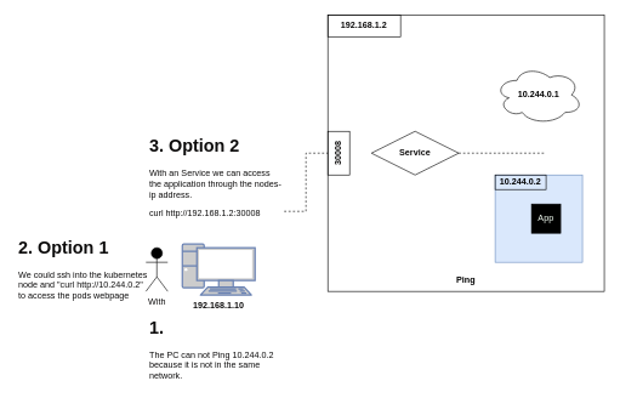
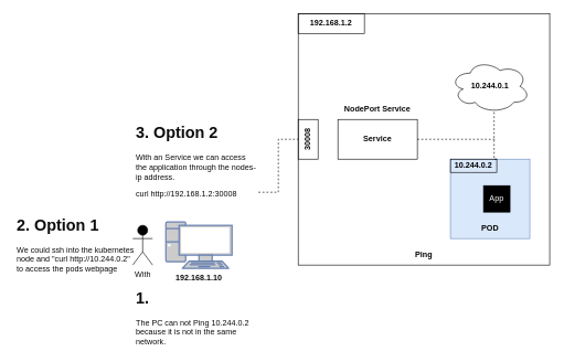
  <mxCell id="0" />
  <mxCell id="1" parent="0" />
  <mxCell id="2" value="" style="whiteSpace=wrap;html=1;aspect=fixed;" vertex="1" parent="1"><mxGeometry x="450" y="20" width="380" height="380" as="geometry" /></mxCell>
  <mxCell id="3" value="Ping" style="text;html=1;strokeColor=none;fillColor=none;align=center;verticalAlign=middle;whiteSpace=wrap;rounded=0;fontStyle=1" vertex="1" parent="1"><mxGeometry x="610" y="370" width="60" height="30" as="geometry" /></mxCell>
  <mxCell id="4" value="" style="group;fontStyle=1" vertex="1" connectable="0" parent="1"><mxGeometry x="680" y="240" width="120" height="120" as="geometry" /></mxCell>
  <mxCell id="5" value="" style="whiteSpace=wrap;html=1;aspect=fixed;fillColor=#dae8fc;strokeColor=#6c8ebf;" vertex="1" parent="4"><mxGeometry width="120" height="120" as="geometry" /></mxCell>
  <mxCell id="6" value="&lt;b&gt;10.244.0.2&lt;/b&gt;" style="text;html=1;strokeColor=default;fillColor=none;align=center;verticalAlign=middle;whiteSpace=wrap;rounded=0;" vertex="1" parent="4"><mxGeometry width="70" height="20" as="geometry" /></mxCell>
+ <mxCell id="7" value="&lt;b&gt;POD&lt;/b&gt;" style="text;html=1;strokeColor=none;fillColor=none;align=center;verticalAlign=middle;whiteSpace=wrap;rounded=0;" vertex="1" parent="4"><mxGeometry x="30" y="90" width="60" height="30" as="geometry" /></mxCell>
  <mxCell id="8" value="&lt;font color=&quot;#f5fff5&quot;&gt;App&lt;/font&gt;" style="whiteSpace=wrap;html=1;aspect=fixed;strokeColor=default;fillColor=#000000;" vertex="1" parent="4"><mxGeometry x="50" y="40" width="40" height="40" as="geometry" /></mxCell>
  <mxCell id="9" value="10.244.0.1" style="ellipse;shape=cloud;whiteSpace=wrap;html=1;fontStyle=1" vertex="1" parent="1"><mxGeometry x="680" y="90" width="120" height="80" as="geometry" /></mxCell>
  <mxCell id="10" value="192.168.1.2" style="text;html=1;strokeColor=default;fillColor=none;align=center;verticalAlign=middle;whiteSpace=wrap;rounded=0;fontColor=#0D0C0C;fontStyle=1" vertex="1" parent="1"><mxGeometry x="450" y="20" width="100" height="30" as="geometry" /></mxCell>
  <mxCell id="11" value="With" style="shape=umlActor;verticalLabelPosition=bottom;verticalAlign=top;html=1;outlineConnect=0;fontColor=#0D0C0C;strokeColor=default;fillColor=#000000;" vertex="1" parent="1"><mxGeometry x="200" y="340" width="30" height="60" as="geometry" /></mxCell>
  <mxCell id="12" value="192.168.1.10" style="text;html=1;strokeColor=none;fillColor=none;align=center;verticalAlign=middle;whiteSpace=wrap;rounded=0;fontColor=#0D0C0C;fontStyle=1" vertex="1" parent="1"><mxGeometry x="270" y="405" width="60" height="30" as="geometry" /></mxCell>
  <mxCell id="13" value="" style="fontColor=#0066CC;verticalAlign=top;verticalLabelPosition=bottom;labelPosition=center;align=center;html=1;outlineConnect=0;fillColor=#CCCCCC;strokeColor=#6881B3;gradientColor=none;gradientDirection=north;strokeWidth=2;shape=mxgraph.networks.pc;" vertex="1" parent="1"><mxGeometry x="250" y="335" width="100" height="70" as="geometry" /></mxCell>
+ <mxCell id="14" style="edgeStyle=orthogonalEdgeStyle;rounded=0;orthogonalLoop=1;jettySize=auto;html=1;exitX=1;exitY=0;exitDx=0;exitDy=0;entryX=0.55;entryY=0.95;entryDx=0;entryDy=0;entryPerimeter=0;fontColor=#0D0C0C;endArrow=none;endFill=0;dashed=1;" edge="1" parent="1" source="6" target="9"><mxGeometry relative="1" as="geometry"><Array as="points"><mxPoint x="746" y="240" /></Array></mxGeometry></mxCell>
  <mxCell id="15" value="&lt;h1&gt;1.&lt;/h1&gt;&lt;p&gt;The PC can not Ping 10.244.0.2 because it is not in the same network.&lt;/p&gt;" style="text;html=1;strokeColor=none;fillColor=none;spacing=5;spacingTop=-20;whiteSpace=wrap;overflow=hidden;rounded=0;fontColor=#0D0C0C;" vertex="1" parent="1"><mxGeometry x="200" y="430" width="190" height="95" as="geometry" /></mxCell>
  <mxCell id="16" value="&lt;h1&gt;2. Option 1&lt;/h1&gt;&lt;p&gt;We could ssh into the kubernetes node and &quot;curl http://10.244.0.2&quot; to access the pods webpage&lt;/p&gt;" style="text;html=1;strokeColor=none;fillColor=none;spacing=5;spacingTop=-20;whiteSpace=wrap;overflow=hidden;rounded=0;fontColor=#0D0C0C;" vertex="1" parent="1"><mxGeometry x="20" y="320" width="190" height="100" as="geometry" /></mxCell>
  <mxCell id="17" value="" style="edgeStyle=orthogonalEdgeStyle;rounded=0;orthogonalLoop=1;jettySize=auto;html=1;dashed=1;fontColor=#0D0C0C;endArrow=none;endFill=0;" edge="1" parent="1" source="18" target="21"><mxGeometry relative="1" as="geometry"><Array as="points"><mxPoint x="420" y="290" /><mxPoint x="420" y="210" /></Array></mxGeometry></mxCell>
  <mxCell id="18" value="&lt;h1&gt;3. Option 2&lt;/h1&gt;&lt;p&gt;With an Service we can access the application through the nodes-ip address.&amp;nbsp;&lt;/p&gt;&lt;p&gt;curl http://192.168.1.2:30008&lt;/p&gt;" style="text;html=1;strokeColor=none;fillColor=none;spacing=5;spacingTop=-20;whiteSpace=wrap;overflow=hidden;rounded=0;fontColor=#0D0C0C;" vertex="1" parent="1"><mxGeometry x="200" y="180" width="190" height="140" as="geometry" /></mxCell>
  <mxCell id="19" style="edgeStyle=orthogonalEdgeStyle;rounded=0;orthogonalLoop=1;jettySize=auto;html=1;dashed=1;fontColor=#0D0C0C;endArrow=none;endFill=0;" edge="1" parent="1" source="20"><mxGeometry relative="1" as="geometry"><mxPoint x="750" y="210" as="targetPoint" /></mxGeometry></mxCell>
- <mxCell id="20" value="&lt;b&gt;Service&lt;/b&gt;" style="rhombus;whiteSpace=wrap;html=1;fontColor=#0D0C0C;strokeColor=default;fillColor=none;" vertex="1" parent="1"><mxGeometry x="510" y="180" width="120" height="60" as="geometry" /></mxCell>
+ <mxCell id="20" value="&lt;b&gt;Service&lt;/b&gt;" style="rounded=0;whiteSpace=wrap;html=1;fontColor=#0D0C0C;strokeColor=default;fillColor=none;" vertex="1" parent="1"><mxGeometry x="510" y="180" width="120" height="60" as="geometry" /></mxCell>
  <mxCell id="21" value="&lt;b&gt;30008&lt;/b&gt;" style="text;html=1;strokeColor=default;fillColor=none;align=center;verticalAlign=middle;whiteSpace=wrap;rounded=0;fontColor=#0D0C0C;rotation=-90;" vertex="1" parent="1"><mxGeometry x="435" y="195" width="60" height="30" as="geometry" /></mxCell>
+ <mxCell id="22" value="&lt;b&gt;NodePort Service&lt;/b&gt;" style="text;html=1;strokeColor=none;fillColor=none;align=center;verticalAlign=middle;whiteSpace=wrap;rounded=0;fontColor=#0D0C0C;" vertex="1" parent="1"><mxGeometry x="510" y="150" width="120" height="30" as="geometry" /></mxCell>
